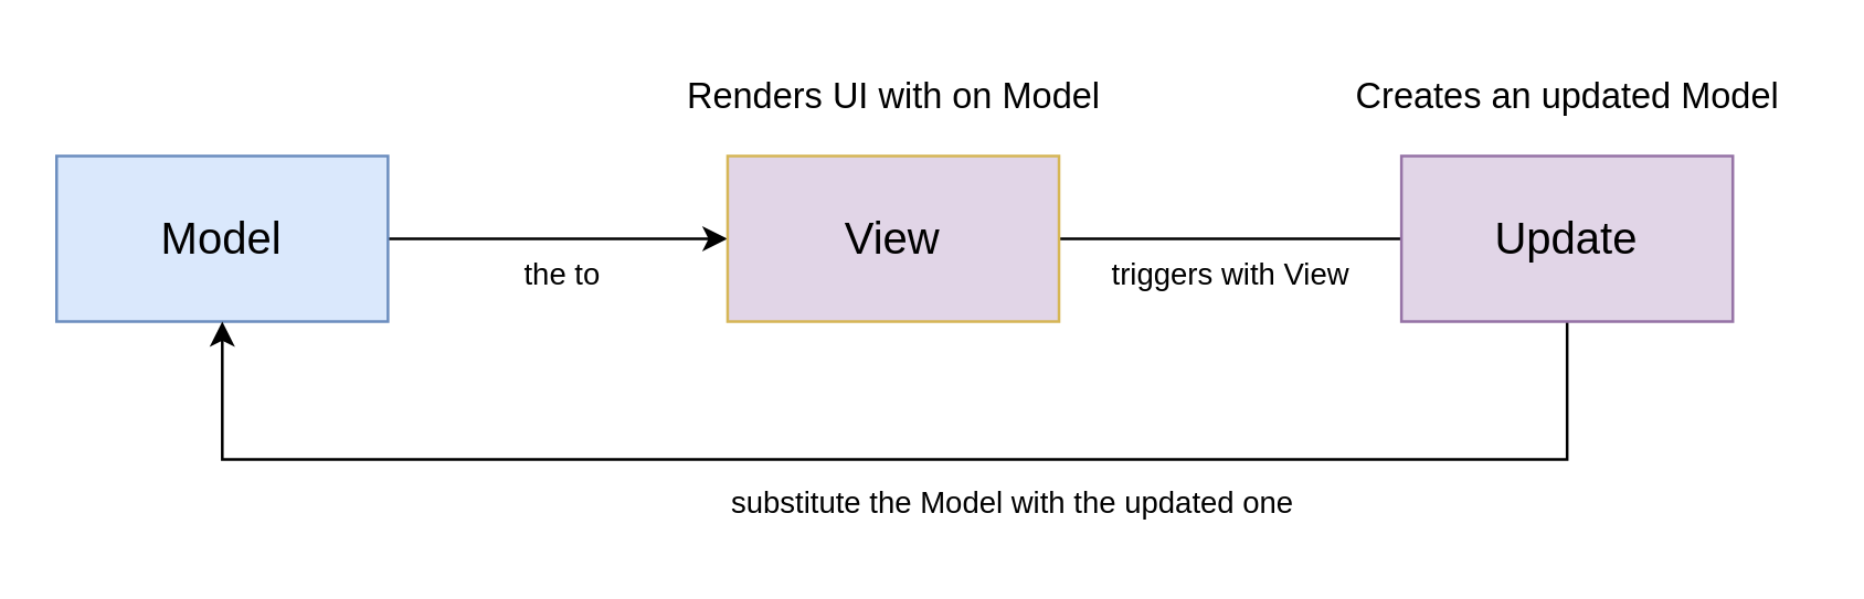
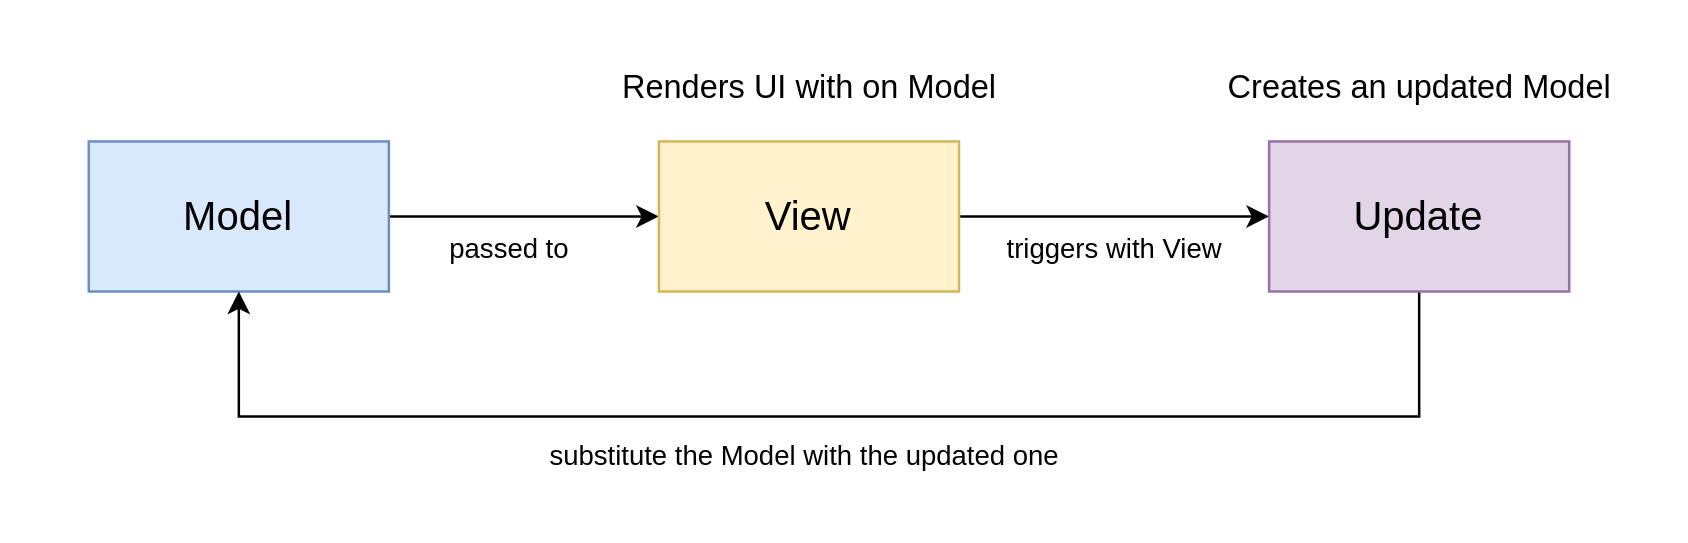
  <mxCell id="0" />
  <mxCell id="1" parent="0" />
  <mxCell id="2" style="edgeStyle=orthogonalEdgeStyle;rounded=0;orthogonalLoop=1;jettySize=auto;html=1;" edge="1" parent="1" source="3" target="5"><mxGeometry relative="1" as="geometry" /></mxCell>
- <mxCell id="3" value="&lt;font style=&quot;font-size: 16px;&quot;&gt;Model&lt;/font&gt;" style="rounded=0;whiteSpace=wrap;html=1;fillColor=#dae8fc;strokeColor=#6c8ebf;fontSize=16;" vertex="1" parent="1"><mxGeometry x="20" y="56" width="120" height="60" as="geometry" /></mxCell>
- <mxCell id="4" style="edgeStyle=orthogonalEdgeStyle;rounded=0;orthogonalLoop=1;jettySize=auto;html=1;endSize=6;endArrow=none;" edge="1" parent="1" source="5" target="7"><mxGeometry relative="1" as="geometry" /></mxCell>
- <mxCell id="5" value="&lt;font style=&quot;font-size: 16px;&quot;&gt;View&lt;/font&gt;" style="rounded=0;whiteSpace=wrap;html=1;fillColor=#e1d5e7;strokeColor=#d6b656;fontSize=16;" vertex="1" parent="1"><mxGeometry x="263" y="56" width="120" height="60" as="geometry" /></mxCell>
+ <mxCell id="3" value="&lt;font style=&quot;font-size: 16px;&quot;&gt;Model&lt;/font&gt;" style="rounded=0;whiteSpace=wrap;html=1;fillColor=#dae8fc;strokeColor=#6c8ebf;fontSize=16;" vertex="1" parent="1"><mxGeometry x="35" y="56" width="120" height="60" as="geometry" /></mxCell>
+ <mxCell id="4" style="edgeStyle=orthogonalEdgeStyle;rounded=0;orthogonalLoop=1;jettySize=auto;html=1;endSize=6;" edge="1" parent="1" source="5" target="7"><mxGeometry relative="1" as="geometry" /></mxCell>
+ <mxCell id="5" value="&lt;font style=&quot;font-size: 16px;&quot;&gt;View&lt;/font&gt;" style="rounded=0;whiteSpace=wrap;html=1;fillColor=#fff2cc;strokeColor=#d6b656;fontSize=16;" vertex="1" parent="1"><mxGeometry x="263" y="56" width="120" height="60" as="geometry" /></mxCell>
  <mxCell id="6" style="edgeStyle=orthogonalEdgeStyle;rounded=0;orthogonalLoop=1;jettySize=auto;html=1;entryX=0.5;entryY=1;entryDx=0;entryDy=0;exitX=0.5;exitY=1;exitDx=0;exitDy=0;" edge="1" parent="1" source="7" target="3"><mxGeometry relative="1" as="geometry"><Array as="points"><mxPoint x="550" y="166" /><mxPoint x="92" y="166" /></Array></mxGeometry></mxCell>
  <mxCell id="7" value="&lt;font style=&quot;font-size: 16px;&quot;&gt;Update&lt;/font&gt;" style="rounded=0;whiteSpace=wrap;html=1;fillColor=#e1d5e7;strokeColor=#9673a6;fontSize=16;" vertex="1" parent="1"><mxGeometry x="507" y="56" width="120" height="60" as="geometry" /></mxCell>
  <mxCell id="8" value="Renders UI with on Model" style="text;html=1;align=center;verticalAlign=middle;resizable=0;points=[];autosize=1;strokeColor=none;fillColor=none;fontSize=13;" vertex="1" parent="1"><mxGeometry x="232.5" y="20" width="181" height="28" as="geometry" /></mxCell>
- <mxCell id="9" value="&lt;font style=&quot;font-size: 11px;&quot;&gt;the to&lt;/font&gt;" style="text;html=1;align=center;verticalAlign=middle;resizable=0;points=[];autosize=1;strokeColor=none;fillColor=none;" vertex="1" parent="1"><mxGeometry x="169.5" y="86" width="67" height="26" as="geometry" /></mxCell>
+ <mxCell id="9" value="&lt;font style=&quot;font-size: 11px;&quot;&gt;passed to&lt;/font&gt;" style="text;html=1;align=center;verticalAlign=middle;resizable=0;points=[];autosize=1;strokeColor=none;fillColor=none;" vertex="1" parent="1"><mxGeometry x="169.5" y="86" width="67" height="26" as="geometry" /></mxCell>
  <mxCell id="10" value="&lt;font style=&quot;font-size: 11px;&quot;&gt;triggers with View&lt;/font&gt;" style="text;html=1;align=center;verticalAlign=middle;resizable=0;points=[];autosize=1;strokeColor=none;fillColor=none;" vertex="1" parent="1"><mxGeometry x="388" y="86" width="114" height="26" as="geometry" /></mxCell>
  <mxCell id="11" value="Creates an updated Model" style="text;html=1;align=center;verticalAlign=middle;resizable=0;points=[];autosize=1;strokeColor=none;fillColor=none;fontSize=13;" vertex="1" parent="1"><mxGeometry x="481" y="20" width="172" height="28" as="geometry" /></mxCell>
- <mxCell id="12" value="&lt;span style=&quot;font-size: 11px;&quot;&gt;substitute the Model with the updated&amp;nbsp;one&lt;/span&gt;" style="text;html=1;align=center;verticalAlign=middle;resizable=0;points=[];autosize=1;strokeColor=none;fillColor=none;" vertex="1" parent="1"><mxGeometry x="252" y="169" width="228" height="26" as="geometry" /></mxCell>
+ <mxCell id="12" value="&lt;span style=&quot;font-size: 11px;&quot;&gt;substitute the Model with the updated&amp;nbsp;one&lt;/span&gt;" style="text;html=1;align=center;verticalAlign=middle;resizable=0;points=[];autosize=1;strokeColor=none;fillColor=none;" vertex="1" parent="1"><mxGeometry x="207" y="169" width="228" height="26" as="geometry" /></mxCell>
